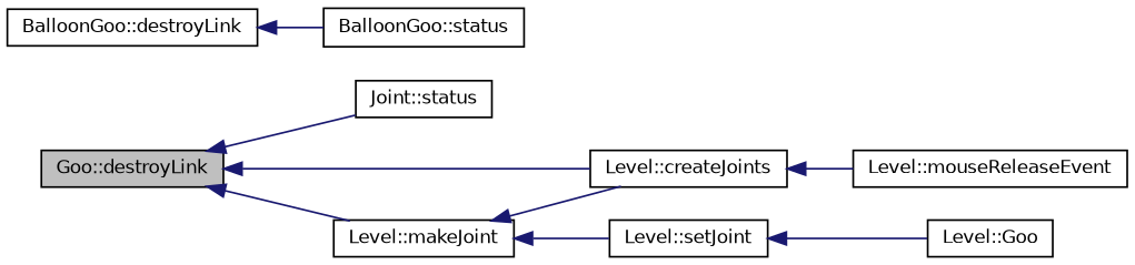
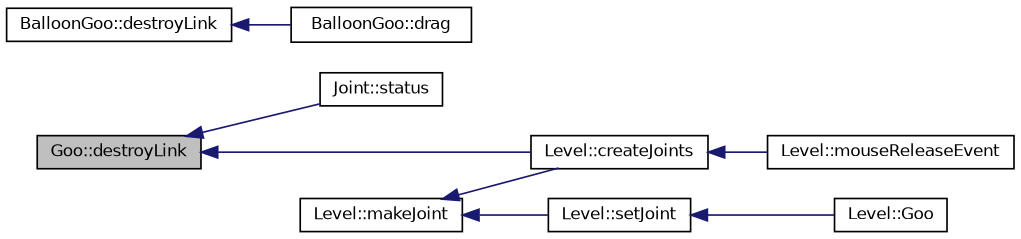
  digraph {
    rankdir=LR
    node [color=black fillcolor=white fontname=Helvetica fontsize=10 shape=record style=filled]
    edge [color=midnightblue dir=back fontname=Helvetica fontsize=10 labelfontname=Helvetica labelfontsize=10 style=solid]
    n1 [fillcolor=grey75 fontcolor=black height=0.2 label="Goo::destroyLink" width=0.4]
    n2 [height=0.2 label="Joint::status" width=0.4]
    n3 [height=0.2 label="Level::makeJoint" width=0.4]
    n4 [height=0.2 label="Level::createJoints" width=0.4]
    n5 [height=0.2 label="BalloonGoo::destroyLink" width=0.4]
-   n6 [height=0.2 label="BalloonGoo::status" width=0.4]
+   n6 [height=0.2 label="BalloonGoo::drag" width=0.4]
    n7 [height=0.2 label="Level::setJoint" width=0.4]
    n8 [height=0.2 label="Level::mouseReleaseEvent" width=0.4]
    n9 [height=0.2 label="Level::Goo" width=0.4]
    n1 -> n2
-   n1 -> n3
    n1 -> n4
    n3 -> n4
    n3 -> n7
    n4 -> n8
    n5 -> n6
    n7 -> n9
  }
